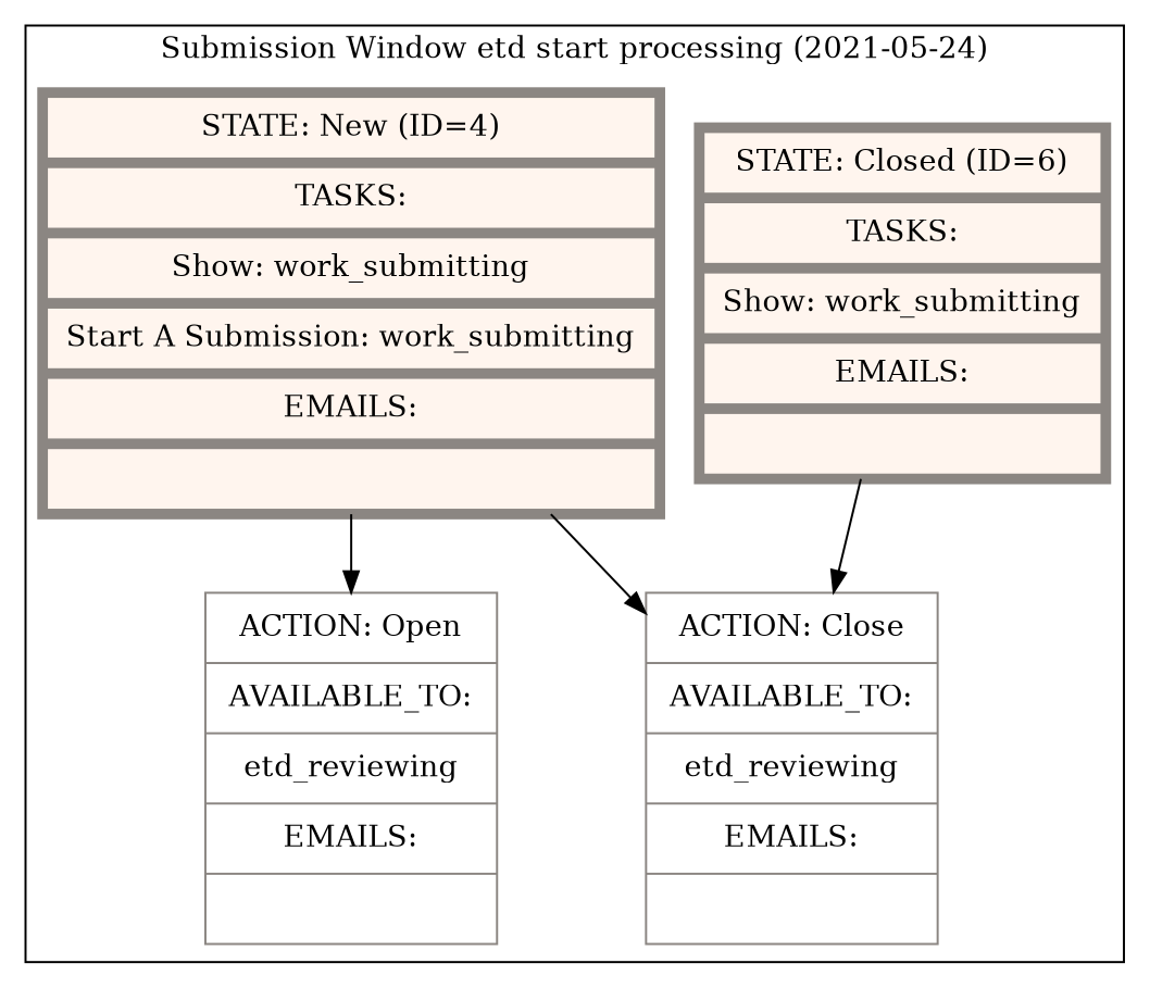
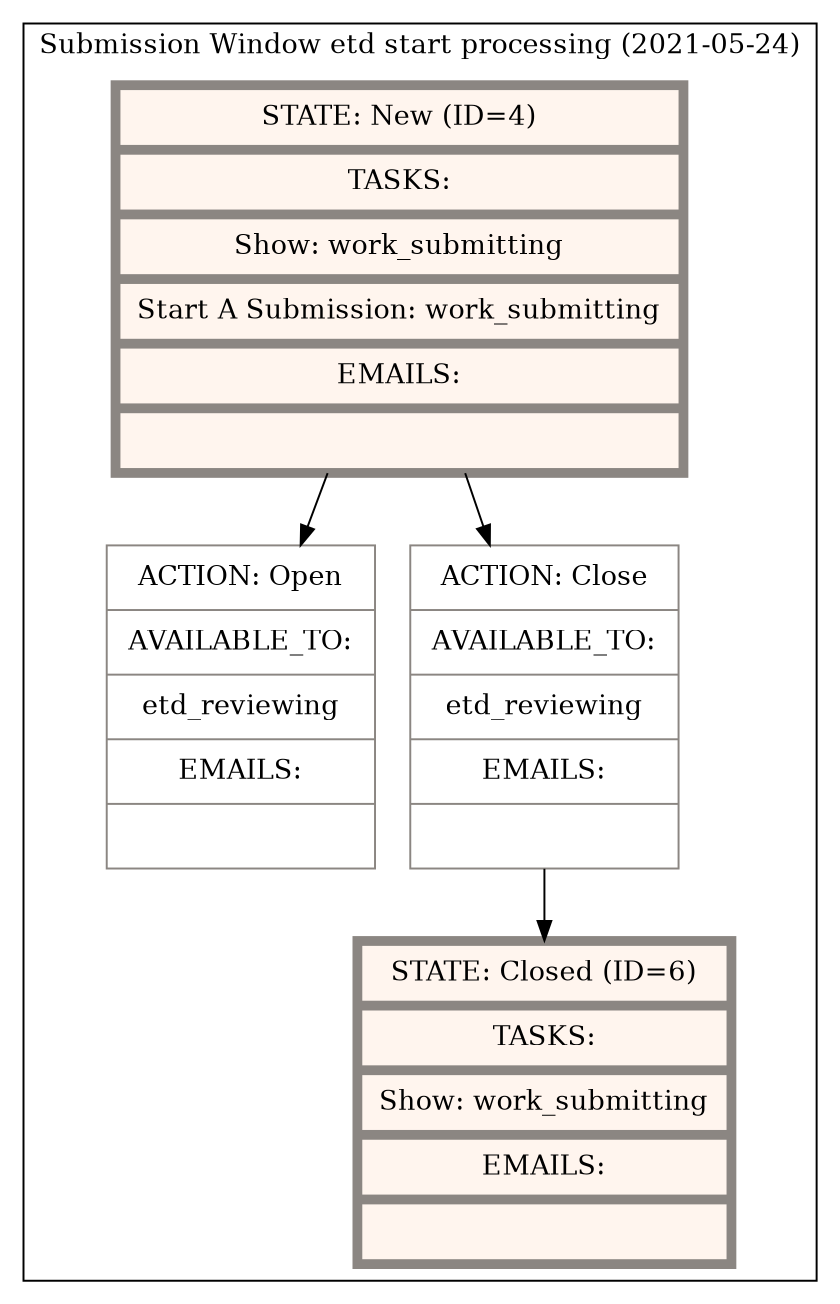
  digraph {
    compound=true
    node [color=seashell4 fillcolor=seashell1 margin="0.15, 0.125" penwidth=5 shape=record style=filled]
    n1 [label="{ STATE: Closed (ID=6)| TASKS: | Show: work_submitting | EMAILS: |  }"]
    n2 [label="{ STATE: New (ID=4)| TASKS: | Show: work_submitting | Start A Submission: work_submitting | EMAILS: |  }"]
    n3 [fillcolor=white label="{ ACTION: Open | AVAILABLE_TO: | etd_reviewing | EMAILS: |  }" penwidth=1]
    n4 [fillcolor=white label="{ ACTION: Close | AVAILABLE_TO: | etd_reviewing | EMAILS: |  }" penwidth=1]
    subgraph cluster_1 {
      label="Submission Window etd start processing (2021-05-24)"
      subgraph sub_2 {
        label=States
        n1
        n2
      }
      subgraph sub_3 {
        label=Actions
        n3
        n4
      }
    }
    n2 -> n3
    n2 -> n4
-   n1 -> n4
+   n4 -> n1
  }
